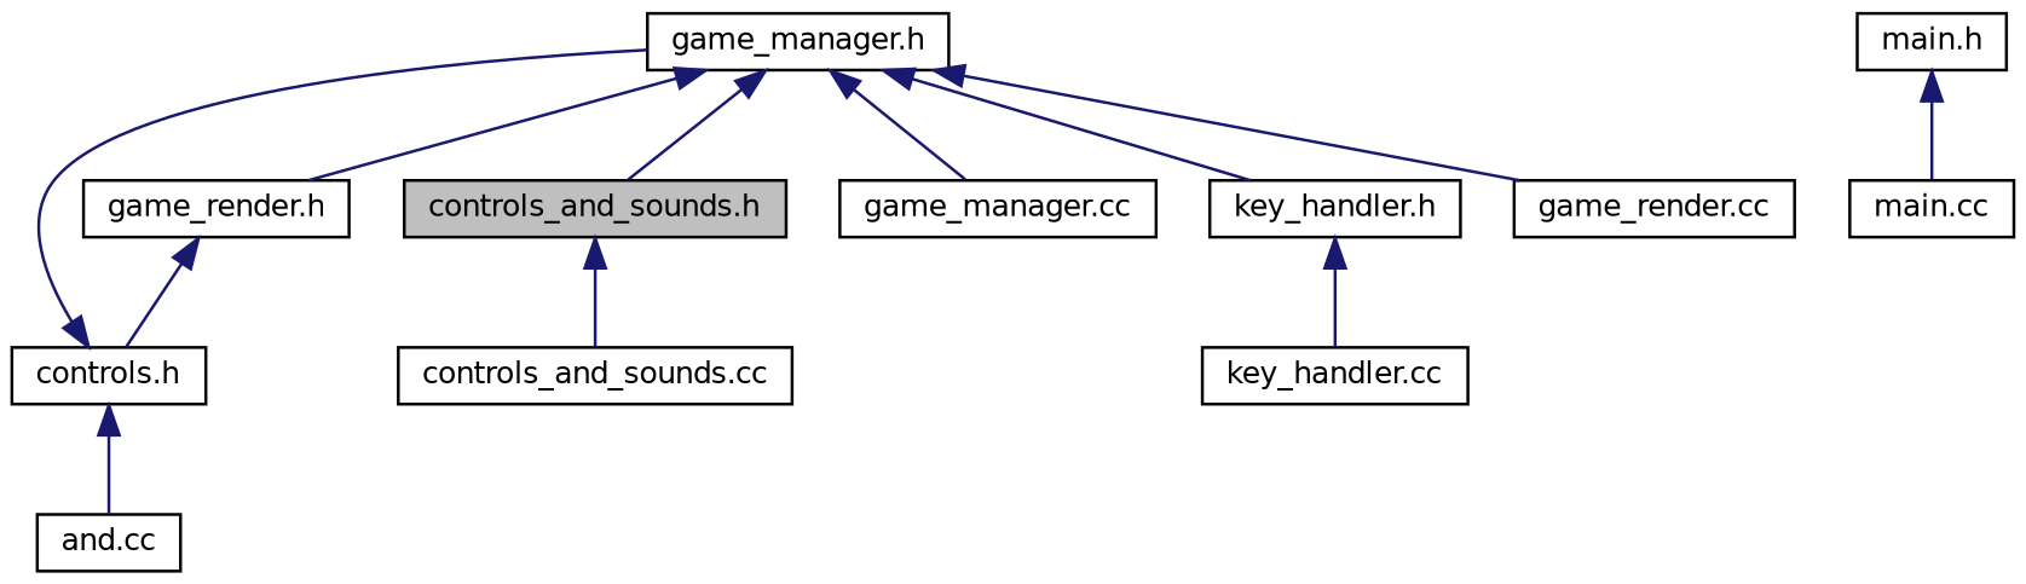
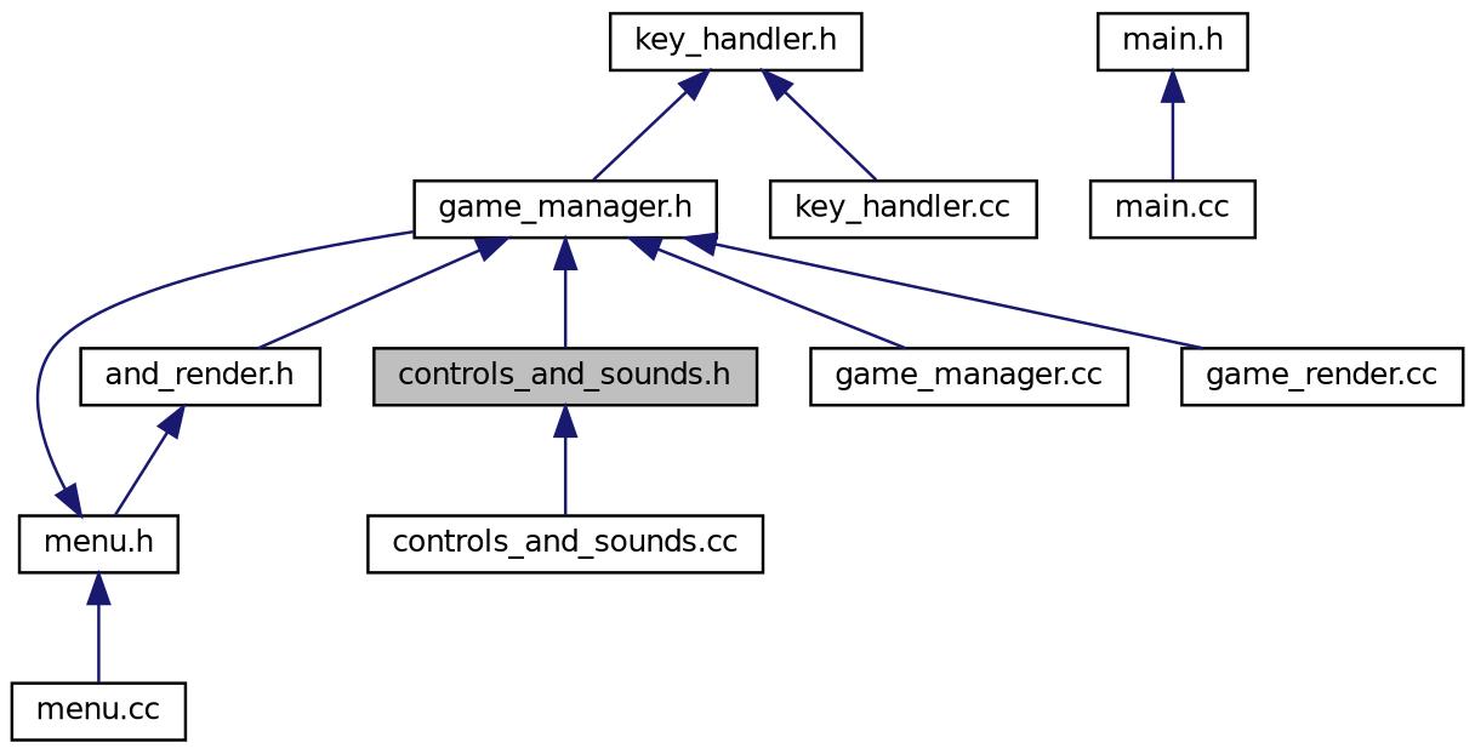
  digraph {
    node [color=black fillcolor=white fontname=Helvetica fontsize=10 shape=record style=filled]
    edge [color=midnightblue dir=back fontname=Helvetica fontsize=10 labelfontname=Helvetica labelfontsize=10 style=solid]
    n1 [fillcolor=grey75 fontcolor=black height=0.2 label="controls_and_sounds.h" width=0.4]
    n2 [height=0.2 label="controls_and_sounds.cc" width=0.4]
-   n3 [height=0.2 label="controls.h" width=0.4]
+   n3 [height=0.2 label="menu.h" width=0.4]
    n4 [height=0.2 label="game_manager.h" width=0.4]
-   n5 [height=0.2 label="and.cc" width=0.4]
-   n6 [height=0.2 label="game_render.h" width=0.4]
+   n5 [height=0.2 label="menu.cc" width=0.4]
+   n6 [height=0.2 label="and_render.h" width=0.4]
    n7 [height=0.2 label="game_manager.cc" width=0.4]
    n8 [height=0.2 label="key_handler.h" width=0.4]
    n9 [height=0.2 label="game_render.cc" width=0.4]
    n10 [height=0.2 label="key_handler.cc" width=0.4]
    n11 [height=0.2 label="main.h" width=0.4]
    n12 [height=0.2 label="main.cc" width=0.4]
    n1 -> n2
    n3 -> n4
    n3 -> n5
    n4 -> n1
    n4 -> n6
    n4 -> n7
-   n4 -> n8
+   n8 -> n4
    n4 -> n9
    n6 -> n3
    n8 -> n10
    n11 -> n12
  }
